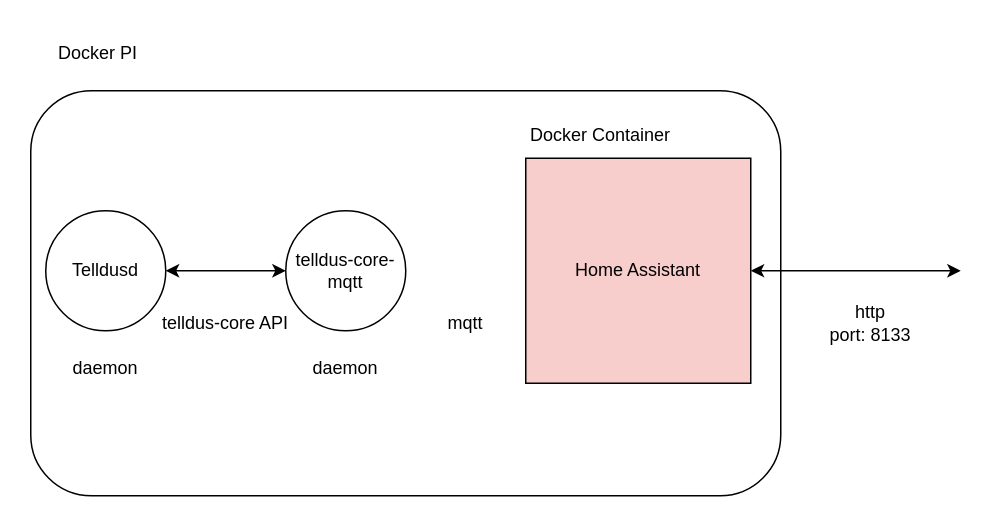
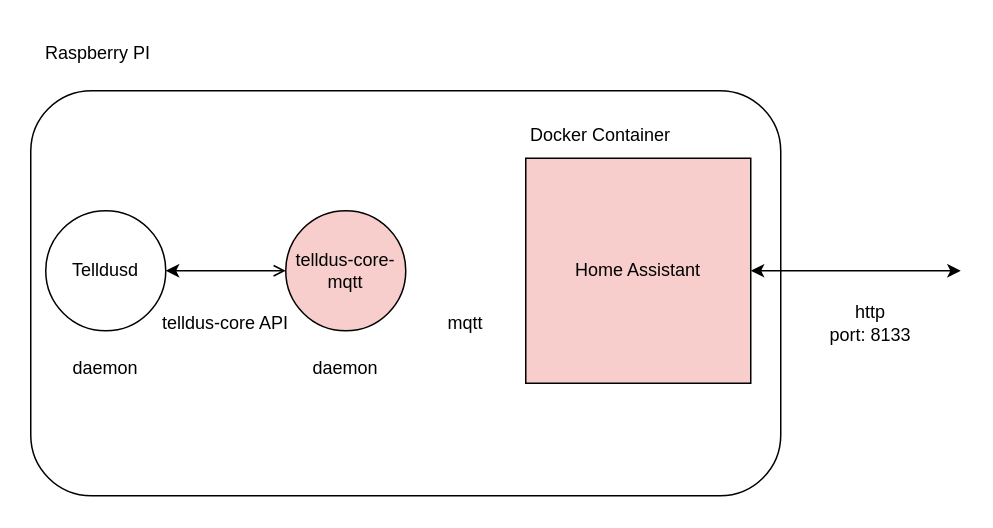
  <mxCell id="0" />
  <mxCell id="1" parent="0" />
- <mxCell id="2" value="Docker PI" style="text;html=1;align=center;verticalAlign=middle;whiteSpace=wrap;rounded=0;" parent="1" vertex="1"><mxGeometry x="20" y="20" width="90" height="30" as="geometry" /></mxCell>
+ <mxCell id="2" value="Raspberry PI" style="text;html=1;align=center;verticalAlign=middle;whiteSpace=wrap;rounded=0;" parent="1" vertex="1"><mxGeometry x="20" y="20" width="90" height="30" as="geometry" /></mxCell>
  <mxCell id="3" value="" style="rounded=1;whiteSpace=wrap;html=1;" parent="1" vertex="1"><mxGeometry x="20" y="60" width="500" height="270" as="geometry" /></mxCell>
  <mxCell id="4" value="Home Assistant" style="whiteSpace=wrap;html=1;aspect=fixed;fillColor=#f8cecc;" parent="1" vertex="1"><mxGeometry x="350" y="105" width="150" height="150" as="geometry" /></mxCell>
  <mxCell id="5" value="Docker Container" style="text;html=1;align=center;verticalAlign=middle;whiteSpace=wrap;rounded=0;" parent="1" vertex="1"><mxGeometry x="340" y="75" width="120" height="30" as="geometry" /></mxCell>
  <mxCell id="6" value="Telldusd" style="ellipse;whiteSpace=wrap;html=1;aspect=fixed;" parent="1" vertex="1"><mxGeometry x="30" y="140" width="80" height="80" as="geometry" /></mxCell>
- <mxCell id="7" value="telldus-core-mqtt" style="ellipse;whiteSpace=wrap;html=1;aspect=fixed;" parent="1" vertex="1"><mxGeometry x="190" y="140" width="80" height="80" as="geometry" /></mxCell>
+ <mxCell id="7" value="telldus-core-mqtt" style="ellipse;whiteSpace=wrap;html=1;aspect=fixed;fillColor=#f8cecc;" parent="1" vertex="1"><mxGeometry x="190" y="140" width="80" height="80" as="geometry" /></mxCell>
  <mxCell id="8" value="daemon" style="text;html=1;align=center;verticalAlign=middle;whiteSpace=wrap;rounded=0;" parent="1" vertex="1"><mxGeometry x="200" y="230" width="60" height="30" as="geometry" /></mxCell>
  <mxCell id="9" value="daemon" style="text;html=1;align=center;verticalAlign=middle;whiteSpace=wrap;rounded=0;" parent="1" vertex="1"><mxGeometry x="40" y="230" width="60" height="30" as="geometry" /></mxCell>
- <mxCell id="10" value="" style="endArrow=classic;startArrow=classic;html=1;rounded=0;entryX=0;entryY=0.5;entryDx=0;entryDy=0;exitX=1;exitY=0.5;exitDx=0;exitDy=0;" parent="1" source="6" target="7" edge="1"><mxGeometry width="50" height="50" relative="1" as="geometry"><mxPoint x="220" y="370" as="sourcePoint" /><mxPoint x="270" y="320" as="targetPoint" /></mxGeometry></mxCell>
+ <mxCell id="10" value="" style="endArrow=open;startArrow=classic;html=1;rounded=0;entryX=0;entryY=0.5;entryDx=0;entryDy=0;exitX=1;exitY=0.5;exitDx=0;exitDy=0;" parent="1" source="6" target="7" edge="1"><mxGeometry width="50" height="50" relative="1" as="geometry"><mxPoint x="220" y="370" as="sourcePoint" /><mxPoint x="270" y="320" as="targetPoint" /></mxGeometry></mxCell>
  <mxCell id="11" value="telldus-core API" style="text;html=1;align=center;verticalAlign=middle;whiteSpace=wrap;rounded=0;" parent="1" vertex="1"><mxGeometry x="90" y="200" width="120" height="30" as="geometry" /></mxCell>
  <mxCell id="12" value="mqtt" style="text;html=1;align=center;verticalAlign=middle;whiteSpace=wrap;rounded=0;" parent="1" vertex="1"><mxGeometry x="280" y="200" width="60" height="30" as="geometry" /></mxCell>
  <mxCell id="13" value="" style="endArrow=classic;startArrow=classic;html=1;rounded=0;" edge="1" parent="1" source="4"><mxGeometry width="50" height="50" relative="1" as="geometry"><mxPoint x="220" y="370" as="sourcePoint" /><mxPoint x="640" y="180" as="targetPoint" /></mxGeometry></mxCell>
  <mxCell id="14" value="http&lt;br&gt;port: 8133" style="text;html=1;align=center;verticalAlign=middle;whiteSpace=wrap;rounded=0;" vertex="1" parent="1"><mxGeometry x="550" y="200" width="60" height="30" as="geometry" /></mxCell>
